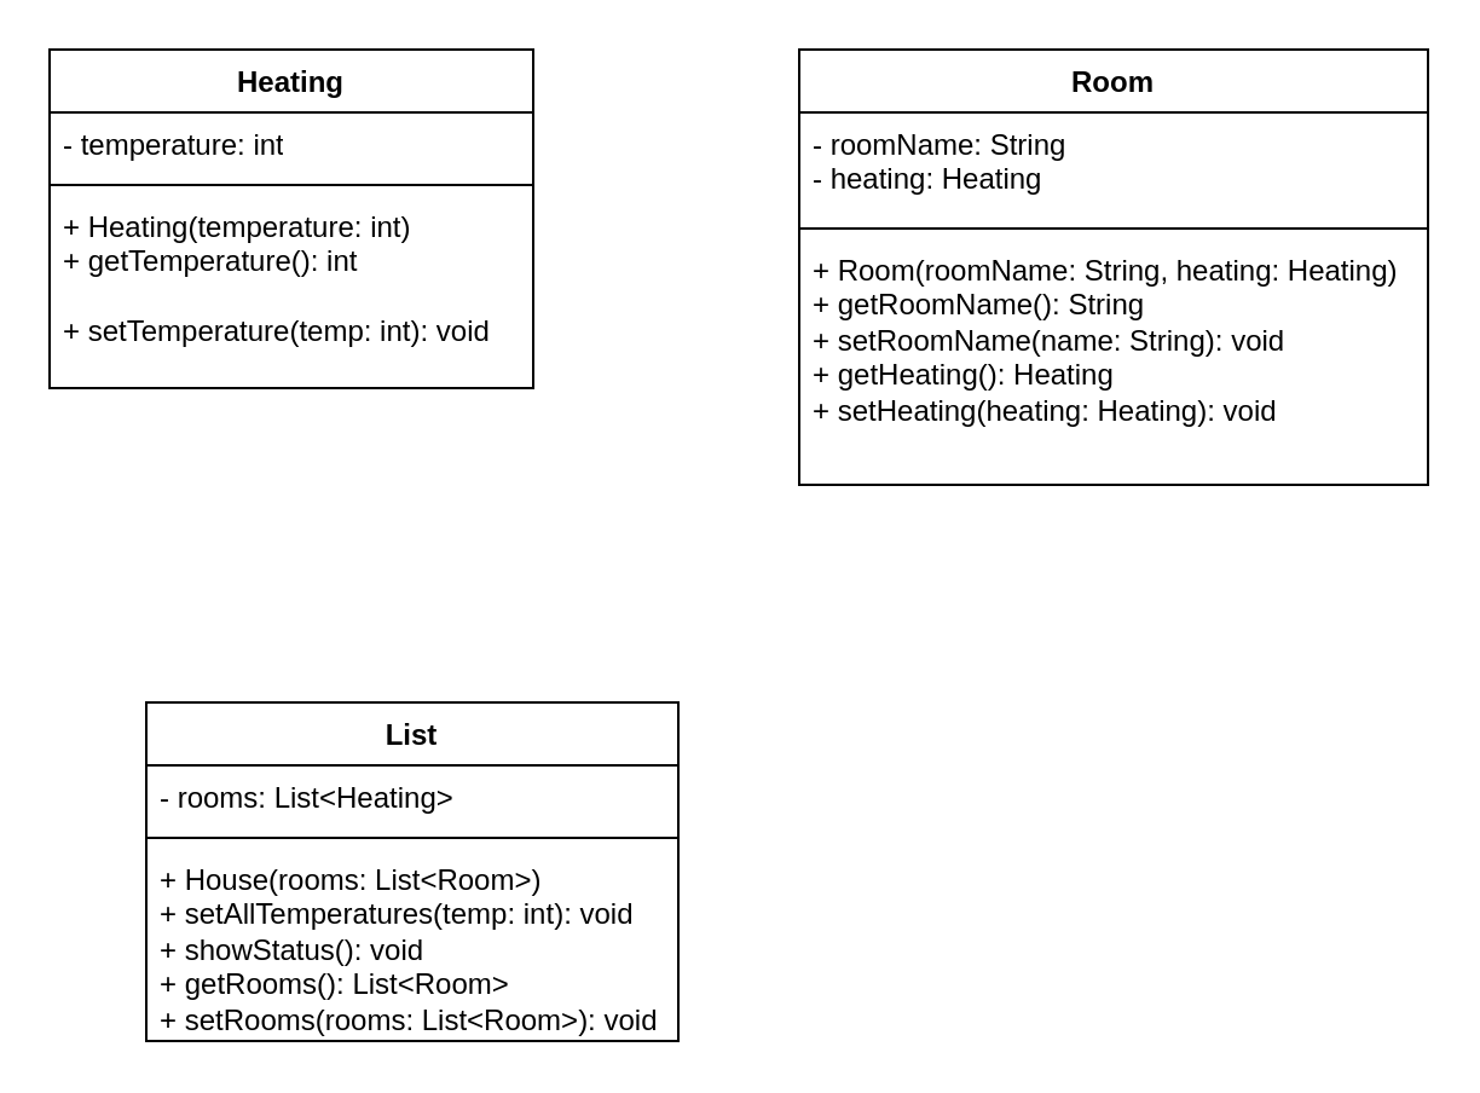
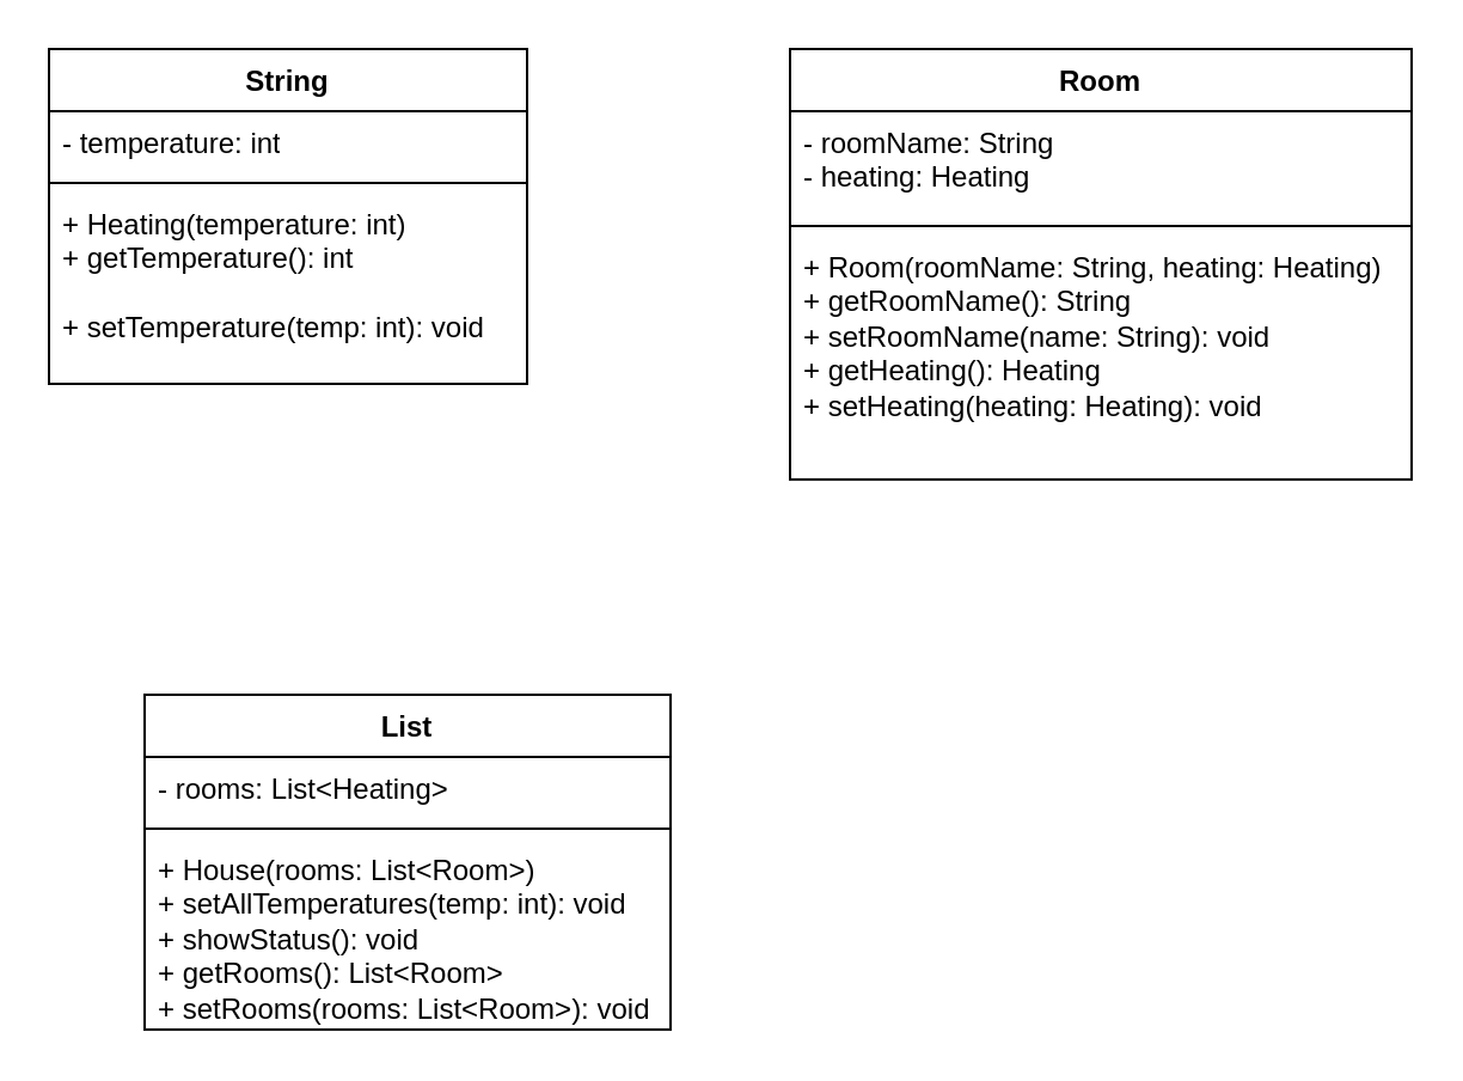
  <mxCell id="0" />
  <mxCell id="1" parent="0" />
- <mxCell id="2" value="Heating" style="swimlane;fontStyle=1;align=center;verticalAlign=top;childLayout=stackLayout;horizontal=1;startSize=26;horizontalStack=0;resizeParent=1;resizeParentMax=0;resizeLast=0;collapsible=1;marginBottom=0;whiteSpace=wrap;html=1;" vertex="1" parent="1"><mxGeometry x="20" y="20" width="200" height="140" as="geometry" /></mxCell>
+ <mxCell id="2" value="String" style="swimlane;fontStyle=1;align=center;verticalAlign=top;childLayout=stackLayout;horizontal=1;startSize=26;horizontalStack=0;resizeParent=1;resizeParentMax=0;resizeLast=0;collapsible=1;marginBottom=0;whiteSpace=wrap;html=1;" vertex="1" parent="1"><mxGeometry x="20" y="20" width="200" height="140" as="geometry" /></mxCell>
  <mxCell id="3" value="- temperature: int" style="text;strokeColor=none;fillColor=none;align=left;verticalAlign=top;spacingLeft=4;spacingRight=4;overflow=hidden;rotatable=0;points=[[0,0.5],[1,0.5]];portConstraint=eastwest;whiteSpace=wrap;html=1;" vertex="1" parent="2"><mxGeometry y="26" width="200" height="26" as="geometry" /></mxCell>
  <mxCell id="4" value="" style="line;strokeWidth=1;fillColor=none;align=left;verticalAlign=middle;spacingTop=-1;spacingLeft=3;spacingRight=3;rotatable=0;labelPosition=right;points=[];portConstraint=eastwest;strokeColor=inherit;" vertex="1" parent="2"><mxGeometry y="52" width="200" height="8" as="geometry" /></mxCell>
  <mxCell id="5" value="&lt;div&gt;+ Heating(temperature: int)&amp;nbsp;&lt;/div&gt;&lt;div&gt;&lt;span style=&quot;background-color: transparent; color: light-dark(rgb(0, 0, 0), rgb(255, 255, 255));&quot;&gt;+ getTemperature(): int&amp;nbsp; &amp;nbsp; &amp;nbsp;&lt;/span&gt;&lt;/div&gt;&lt;div&gt;&lt;span style=&quot;background-color: transparent; color: light-dark(rgb(0, 0, 0), rgb(255, 255, 255));&quot;&gt;&lt;br&gt;&lt;/span&gt;&lt;/div&gt;&lt;div&gt;&lt;span style=&quot;background-color: transparent; color: light-dark(rgb(0, 0, 0), rgb(255, 255, 255));&quot;&gt;+ setTemperature(temp: int): void&amp;nbsp;&lt;/span&gt;&lt;/div&gt;" style="text;strokeColor=none;fillColor=none;align=left;verticalAlign=top;spacingLeft=4;spacingRight=4;overflow=hidden;rotatable=0;points=[[0,0.5],[1,0.5]];portConstraint=eastwest;whiteSpace=wrap;html=1;" vertex="1" parent="2"><mxGeometry y="60" width="200" height="80" as="geometry" /></mxCell>
  <mxCell id="6" value="Room" style="swimlane;fontStyle=1;align=center;verticalAlign=top;childLayout=stackLayout;horizontal=1;startSize=26;horizontalStack=0;resizeParent=1;resizeParentMax=0;resizeLast=0;collapsible=1;marginBottom=0;whiteSpace=wrap;html=1;" vertex="1" parent="1"><mxGeometry x="330" y="20" width="260" height="180" as="geometry" /></mxCell>
  <mxCell id="7" value="&lt;div&gt;- roomName: String&amp;nbsp; &amp;nbsp;&lt;/div&gt;&lt;div&gt;&lt;span style=&quot;background-color: transparent; color: light-dark(rgb(0, 0, 0), rgb(255, 255, 255));&quot;&gt;- heating: Heating&amp;nbsp;&lt;/span&gt;&lt;/div&gt;" style="text;strokeColor=none;fillColor=none;align=left;verticalAlign=top;spacingLeft=4;spacingRight=4;overflow=hidden;rotatable=0;points=[[0,0.5],[1,0.5]];portConstraint=eastwest;whiteSpace=wrap;html=1;" vertex="1" parent="6"><mxGeometry y="26" width="260" height="44" as="geometry" /></mxCell>
  <mxCell id="8" value="" style="line;strokeWidth=1;fillColor=none;align=left;verticalAlign=middle;spacingTop=-1;spacingLeft=3;spacingRight=3;rotatable=0;labelPosition=right;points=[];portConstraint=eastwest;strokeColor=inherit;" vertex="1" parent="6"><mxGeometry y="70" width="260" height="8" as="geometry" /></mxCell>
  <mxCell id="9" value="&lt;div&gt;+ Room(roomName: String, heating: Heating)&amp;nbsp;&lt;/div&gt;&lt;div&gt;&lt;span style=&quot;background-color: transparent; color: light-dark(rgb(0, 0, 0), rgb(255, 255, 255));&quot;&gt;+ getRoomName(): String&amp;nbsp; &amp;nbsp;&lt;/span&gt;&lt;/div&gt;&lt;div&gt;&lt;span style=&quot;background-color: transparent; color: light-dark(rgb(0, 0, 0), rgb(255, 255, 255));&quot;&gt;+ setRoomName(name: String): void&amp;nbsp;&lt;/span&gt;&lt;/div&gt;&lt;div&gt;&lt;span style=&quot;background-color: transparent; color: light-dark(rgb(0, 0, 0), rgb(255, 255, 255));&quot;&gt;+ getHeating(): Heating&amp;nbsp; &amp;nbsp;&lt;/span&gt;&lt;/div&gt;&lt;div&gt;+ setHeating(heating: Heating): void&amp;nbsp;&lt;/div&gt;" style="text;strokeColor=none;fillColor=none;align=left;verticalAlign=top;spacingLeft=4;spacingRight=4;overflow=hidden;rotatable=0;points=[[0,0.5],[1,0.5]];portConstraint=eastwest;whiteSpace=wrap;html=1;" vertex="1" parent="6"><mxGeometry y="78" width="260" height="102" as="geometry" /></mxCell>
  <mxCell id="10" value="List" style="swimlane;fontStyle=1;align=center;verticalAlign=top;childLayout=stackLayout;horizontal=1;startSize=26;horizontalStack=0;resizeParent=1;resizeParentMax=0;resizeLast=0;collapsible=1;marginBottom=0;whiteSpace=wrap;html=1;" vertex="1" parent="1"><mxGeometry x="60" y="290" width="220" height="140" as="geometry" /></mxCell>
  <mxCell id="11" value="- rooms: List&amp;lt;Heating&amp;gt;" style="text;strokeColor=none;fillColor=none;align=left;verticalAlign=top;spacingLeft=4;spacingRight=4;overflow=hidden;rotatable=0;points=[[0,0.5],[1,0.5]];portConstraint=eastwest;whiteSpace=wrap;html=1;" vertex="1" parent="10"><mxGeometry y="26" width="220" height="26" as="geometry" /></mxCell>
  <mxCell id="12" value="" style="line;strokeWidth=1;fillColor=none;align=left;verticalAlign=middle;spacingTop=-1;spacingLeft=3;spacingRight=3;rotatable=0;labelPosition=right;points=[];portConstraint=eastwest;strokeColor=inherit;" vertex="1" parent="10"><mxGeometry y="52" width="220" height="8" as="geometry" /></mxCell>
  <mxCell id="13" value="&lt;div&gt;+ House(rooms: List&amp;lt;Room&amp;gt;)&amp;nbsp;&lt;/div&gt;&lt;div&gt;&lt;span style=&quot;background-color: transparent; color: light-dark(rgb(0, 0, 0), rgb(255, 255, 255));&quot;&gt;+ setAllTemperatures(temp: int): void&amp;nbsp;&lt;/span&gt;&lt;/div&gt;&lt;div&gt;&lt;span style=&quot;background-color: transparent; color: light-dark(rgb(0, 0, 0), rgb(255, 255, 255));&quot;&gt;+ showStatus(): void&amp;nbsp;&lt;/span&gt;&lt;/div&gt;&lt;div&gt;&lt;span style=&quot;background-color: transparent; color: light-dark(rgb(0, 0, 0), rgb(255, 255, 255));&quot;&gt;+ getRooms(): List&amp;lt;Room&amp;gt;&lt;/span&gt;&lt;/div&gt;&lt;div&gt;+ setRooms(rooms: List&amp;lt;Room&amp;gt;): void&amp;nbsp;&lt;/div&gt;" style="text;strokeColor=none;fillColor=none;align=left;verticalAlign=top;spacingLeft=4;spacingRight=4;overflow=hidden;rotatable=0;points=[[0,0.5],[1,0.5]];portConstraint=eastwest;whiteSpace=wrap;html=1;" vertex="1" parent="10"><mxGeometry y="60" width="220" height="80" as="geometry" /></mxCell>
